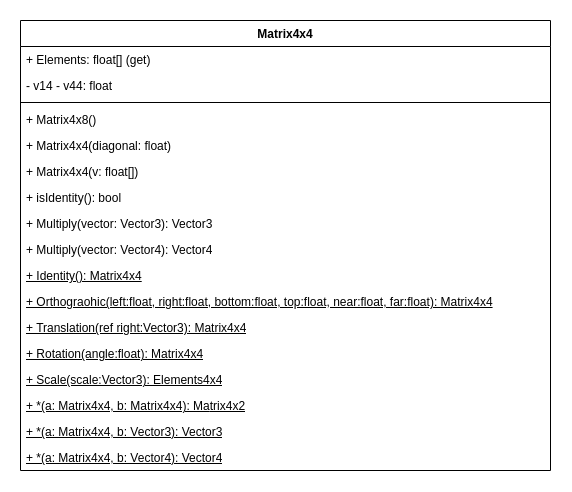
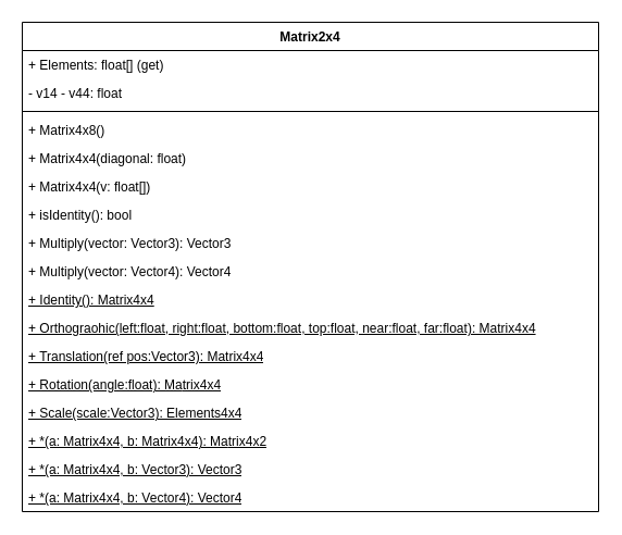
  <mxCell id="0" />
  <mxCell id="1" parent="0" />
- <mxCell id="2" value="Matrix4x4" style="swimlane;fontStyle=1;align=center;verticalAlign=top;childLayout=stackLayout;horizontal=1;startSize=26;horizontalStack=0;resizeParent=1;resizeParentMax=0;resizeLast=0;collapsible=1;marginBottom=0;whiteSpace=wrap;html=1;" vertex="1" parent="1"><mxGeometry x="20" y="20" width="530" height="450" as="geometry" /></mxCell>
+ <mxCell id="2" value="Matrix2x4" style="swimlane;fontStyle=1;align=center;verticalAlign=top;childLayout=stackLayout;horizontal=1;startSize=26;horizontalStack=0;resizeParent=1;resizeParentMax=0;resizeLast=0;collapsible=1;marginBottom=0;whiteSpace=wrap;html=1;" vertex="1" parent="1"><mxGeometry x="20" y="20" width="530" height="450" as="geometry" /></mxCell>
  <mxCell id="3" value="+ Elements: float[] (get)" style="text;strokeColor=none;fillColor=none;align=left;verticalAlign=top;spacingLeft=4;spacingRight=4;overflow=hidden;rotatable=0;points=[[0,0.5],[1,0.5]];portConstraint=eastwest;whiteSpace=wrap;html=1;" vertex="1" parent="2"><mxGeometry y="26" width="530" height="26" as="geometry" /></mxCell>
  <mxCell id="4" value="- v14 - v44: float" style="text;strokeColor=none;fillColor=none;align=left;verticalAlign=top;spacingLeft=4;spacingRight=4;overflow=hidden;rotatable=0;points=[[0,0.5],[1,0.5]];portConstraint=eastwest;whiteSpace=wrap;html=1;" vertex="1" parent="2"><mxGeometry y="52" width="530" height="26" as="geometry" /></mxCell>
  <mxCell id="5" value="" style="line;strokeWidth=1;fillColor=none;align=left;verticalAlign=middle;spacingTop=-1;spacingLeft=3;spacingRight=3;rotatable=0;labelPosition=right;points=[];portConstraint=eastwest;strokeColor=inherit;" vertex="1" parent="2"><mxGeometry y="78" width="530" height="8" as="geometry" /></mxCell>
  <mxCell id="6" value="+ Matrix4x8()" style="text;strokeColor=none;fillColor=none;align=left;verticalAlign=top;spacingLeft=4;spacingRight=4;overflow=hidden;rotatable=0;points=[[0,0.5],[1,0.5]];portConstraint=eastwest;whiteSpace=wrap;html=1;" vertex="1" parent="2"><mxGeometry y="86" width="530" height="26" as="geometry" /></mxCell>
  <mxCell id="7" value="+ Matrix4x4(diagonal: float)" style="text;strokeColor=none;fillColor=none;align=left;verticalAlign=top;spacingLeft=4;spacingRight=4;overflow=hidden;rotatable=0;points=[[0,0.5],[1,0.5]];portConstraint=eastwest;whiteSpace=wrap;html=1;" vertex="1" parent="2"><mxGeometry y="112" width="530" height="26" as="geometry" /></mxCell>
  <mxCell id="8" value="+ Matrix4x4(v: float[])" style="text;strokeColor=none;fillColor=none;align=left;verticalAlign=top;spacingLeft=4;spacingRight=4;overflow=hidden;rotatable=0;points=[[0,0.5],[1,0.5]];portConstraint=eastwest;whiteSpace=wrap;html=1;" vertex="1" parent="2"><mxGeometry y="138" width="530" height="26" as="geometry" /></mxCell>
  <mxCell id="9" value="+ isIdentity(): bool" style="text;strokeColor=none;fillColor=none;align=left;verticalAlign=top;spacingLeft=4;spacingRight=4;overflow=hidden;rotatable=0;points=[[0,0.5],[1,0.5]];portConstraint=eastwest;whiteSpace=wrap;html=1;" vertex="1" parent="2"><mxGeometry y="164" width="530" height="26" as="geometry" /></mxCell>
  <mxCell id="10" value="+ Multiply(vector: Vector3): Vector3" style="text;strokeColor=none;fillColor=none;align=left;verticalAlign=top;spacingLeft=4;spacingRight=4;overflow=hidden;rotatable=0;points=[[0,0.5],[1,0.5]];portConstraint=eastwest;whiteSpace=wrap;html=1;" vertex="1" parent="2"><mxGeometry y="190" width="530" height="26" as="geometry" /></mxCell>
  <mxCell id="11" value="+ Multiply(vector: Vector4): Vector4" style="text;strokeColor=none;fillColor=none;align=left;verticalAlign=top;spacingLeft=4;spacingRight=4;overflow=hidden;rotatable=0;points=[[0,0.5],[1,0.5]];portConstraint=eastwest;whiteSpace=wrap;html=1;" vertex="1" parent="2"><mxGeometry y="216" width="530" height="26" as="geometry" /></mxCell>
  <mxCell id="12" value="&lt;u&gt;+ Identity(): Matrix4x4&lt;/u&gt;" style="text;strokeColor=none;fillColor=none;align=left;verticalAlign=top;spacingLeft=4;spacingRight=4;overflow=hidden;rotatable=0;points=[[0,0.5],[1,0.5]];portConstraint=eastwest;whiteSpace=wrap;html=1;" vertex="1" parent="2"><mxGeometry y="242" width="530" height="26" as="geometry" /></mxCell>
  <mxCell id="13" value="&lt;u&gt;+ Orthograohic(left:float, right:float, bottom:float, top:float, near:float, far:float): Matrix4x4&lt;/u&gt;" style="text;strokeColor=none;fillColor=none;align=left;verticalAlign=top;spacingLeft=4;spacingRight=4;overflow=hidden;rotatable=0;points=[[0,0.5],[1,0.5]];portConstraint=eastwest;whiteSpace=wrap;html=1;" vertex="1" parent="2"><mxGeometry y="268" width="530" height="26" as="geometry" /></mxCell>
- <mxCell id="14" value="&lt;u&gt;+ Translation(ref right:Vector3): Matrix4x4&lt;/u&gt;" style="text;strokeColor=none;fillColor=none;align=left;verticalAlign=top;spacingLeft=4;spacingRight=4;overflow=hidden;rotatable=0;points=[[0,0.5],[1,0.5]];portConstraint=eastwest;whiteSpace=wrap;html=1;" vertex="1" parent="2"><mxGeometry y="294" width="530" height="26" as="geometry" /></mxCell>
+ <mxCell id="14" value="&lt;u&gt;+ Translation(ref pos:Vector3): Matrix4x4&lt;/u&gt;" style="text;strokeColor=none;fillColor=none;align=left;verticalAlign=top;spacingLeft=4;spacingRight=4;overflow=hidden;rotatable=0;points=[[0,0.5],[1,0.5]];portConstraint=eastwest;whiteSpace=wrap;html=1;" vertex="1" parent="2"><mxGeometry y="294" width="530" height="26" as="geometry" /></mxCell>
  <mxCell id="15" value="&lt;u&gt;+ Rotation(angle:float): Ma&lt;span style=&quot;background-color: initial;&quot;&gt;trix4x4&lt;/span&gt;&lt;/u&gt;" style="text;strokeColor=none;fillColor=none;align=left;verticalAlign=top;spacingLeft=4;spacingRight=4;overflow=hidden;rotatable=0;points=[[0,0.5],[1,0.5]];portConstraint=eastwest;whiteSpace=wrap;html=1;" vertex="1" parent="2"><mxGeometry y="320" width="530" height="26" as="geometry" /></mxCell>
  <mxCell id="16" value="&lt;u&gt;+ Scale(scale:Vector3): Elements4x4&lt;/u&gt;" style="text;strokeColor=none;fillColor=none;align=left;verticalAlign=top;spacingLeft=4;spacingRight=4;overflow=hidden;rotatable=0;points=[[0,0.5],[1,0.5]];portConstraint=eastwest;whiteSpace=wrap;html=1;" vertex="1" parent="2"><mxGeometry y="346" width="530" height="26" as="geometry" /></mxCell>
  <mxCell id="17" value="&lt;u&gt;+ *(a: Matrix4x4, b: Matrix4x4): Ma&lt;span style=&quot;background-color: initial;&quot;&gt;trix4x2&lt;/span&gt;&lt;/u&gt;" style="text;strokeColor=none;fillColor=none;align=left;verticalAlign=top;spacingLeft=4;spacingRight=4;overflow=hidden;rotatable=0;points=[[0,0.5],[1,0.5]];portConstraint=eastwest;whiteSpace=wrap;html=1;" vertex="1" parent="2"><mxGeometry y="372" width="530" height="26" as="geometry" /></mxCell>
  <mxCell id="18" value="&lt;u&gt;+ *(a: Matrix4x4, b: Vector3): Vector3&lt;/u&gt;" style="text;strokeColor=none;fillColor=none;align=left;verticalAlign=top;spacingLeft=4;spacingRight=4;overflow=hidden;rotatable=0;points=[[0,0.5],[1,0.5]];portConstraint=eastwest;whiteSpace=wrap;html=1;" vertex="1" parent="2"><mxGeometry y="398" width="530" height="26" as="geometry" /></mxCell>
  <mxCell id="19" value="&lt;u&gt;+ *(a: Matrix4x4, b: Vector4): Vector4&lt;/u&gt;" style="text;strokeColor=none;fillColor=none;align=left;verticalAlign=top;spacingLeft=4;spacingRight=4;overflow=hidden;rotatable=0;points=[[0,0.5],[1,0.5]];portConstraint=eastwest;whiteSpace=wrap;html=1;" vertex="1" parent="2"><mxGeometry y="424" width="530" height="26" as="geometry" /></mxCell>
